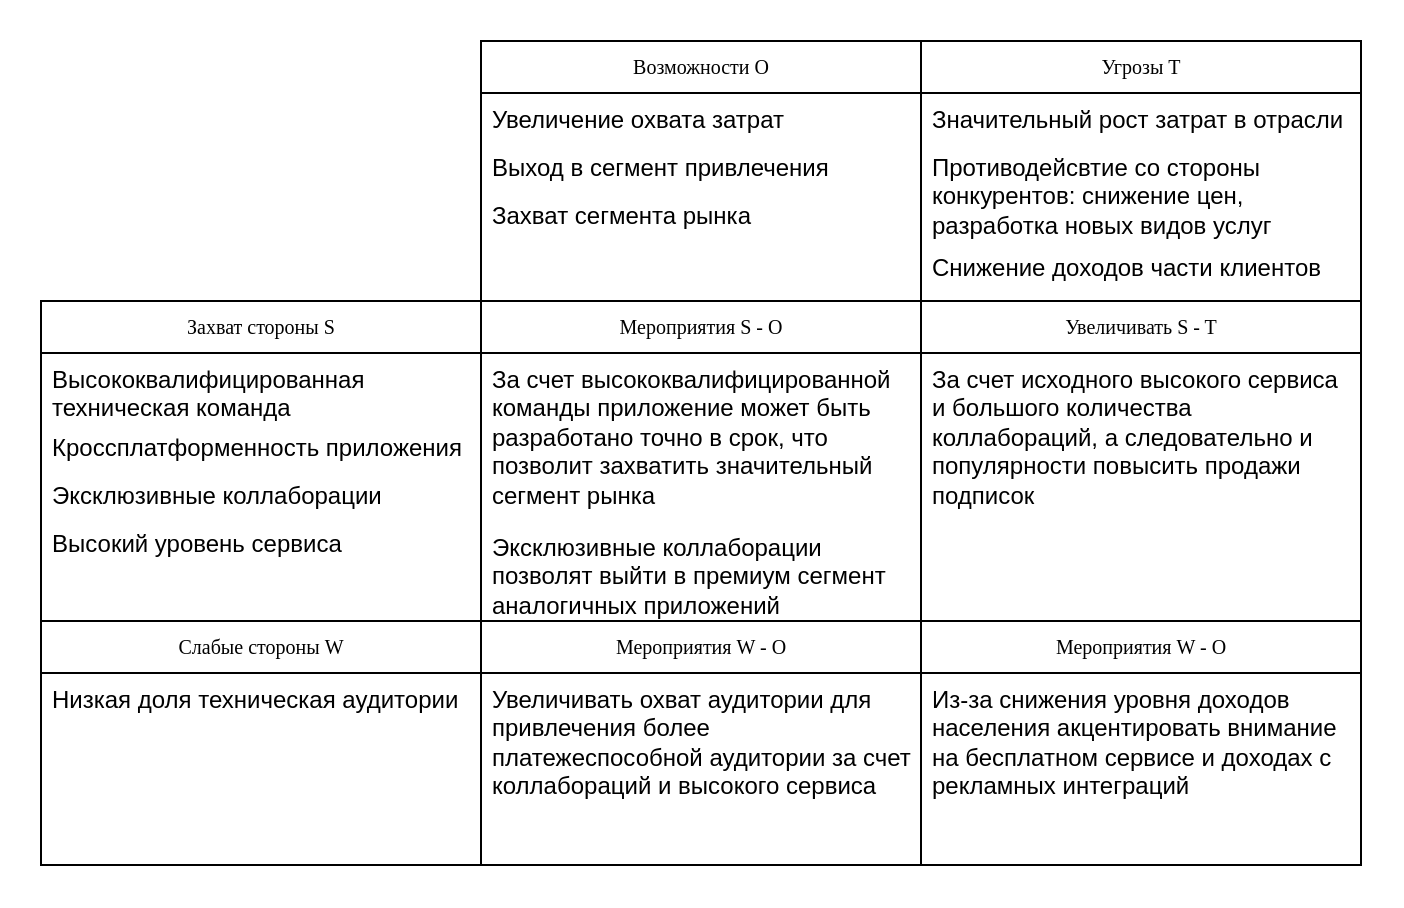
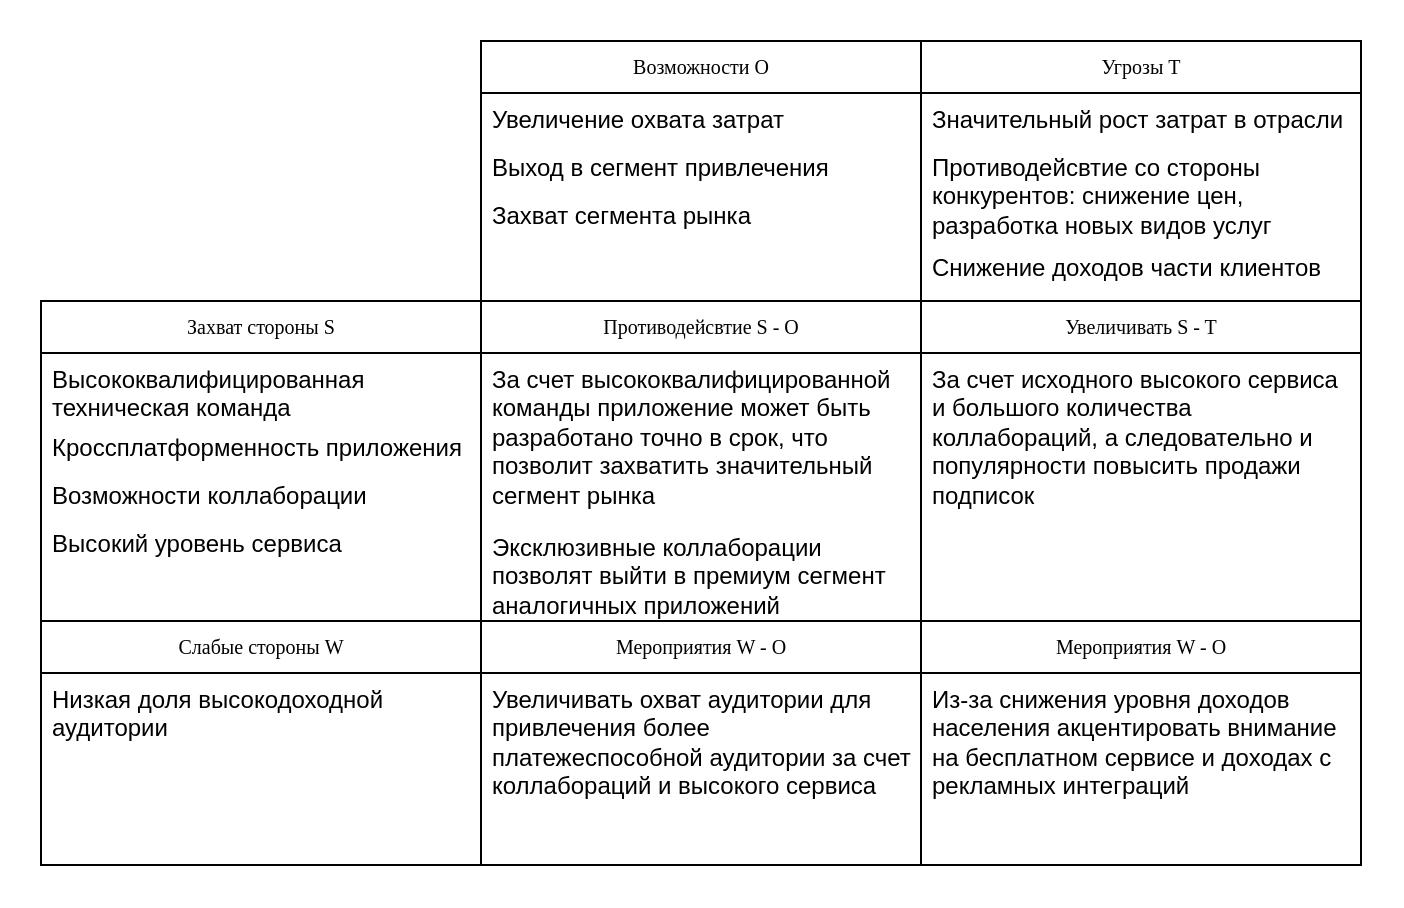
  <mxCell id="0" />
  <mxCell id="1" parent="0" />
  <mxCell id="2" value="Захват стороны S" style="swimlane;html=1;fontStyle=0;childLayout=stackLayout;horizontal=1;startSize=26;fillColor=none;horizontalStack=0;resizeParent=1;resizeLast=0;collapsible=1;marginBottom=0;swimlaneFillColor=#ffffff;rounded=0;shadow=0;comic=0;labelBackgroundColor=none;strokeWidth=1;fontFamily=Verdana;fontSize=10;align=center;" parent="1" vertex="1"><mxGeometry x="20" y="150" width="220" height="160" as="geometry" /></mxCell>
  <mxCell id="3" value="Высококвалифицированная техническая команда" style="text;html=1;strokeColor=none;fillColor=none;align=left;verticalAlign=top;spacingLeft=4;spacingRight=4;whiteSpace=wrap;overflow=hidden;rotatable=0;points=[[0,0.5],[1,0.5]];portConstraint=eastwest;" parent="2" vertex="1"><mxGeometry y="26" width="220" height="34" as="geometry" /></mxCell>
  <mxCell id="4" value="Кроссплатформенность приложения" style="text;html=1;strokeColor=none;fillColor=none;align=left;verticalAlign=top;spacingLeft=4;spacingRight=4;whiteSpace=wrap;overflow=hidden;rotatable=0;points=[[0,0.5],[1,0.5]];portConstraint=eastwest;" vertex="1" parent="2"><mxGeometry y="60" width="220" height="24" as="geometry" /></mxCell>
- <mxCell id="5" value="Эксклюзивные коллаборации" style="text;html=1;strokeColor=none;fillColor=none;align=left;verticalAlign=top;spacingLeft=4;spacingRight=4;whiteSpace=wrap;overflow=hidden;rotatable=0;points=[[0,0.5],[1,0.5]];portConstraint=eastwest;" vertex="1" parent="2"><mxGeometry y="84" width="220" height="24" as="geometry" /></mxCell>
+ <mxCell id="5" value="Возможности коллаборации" style="text;html=1;strokeColor=none;fillColor=none;align=left;verticalAlign=top;spacingLeft=4;spacingRight=4;whiteSpace=wrap;overflow=hidden;rotatable=0;points=[[0,0.5],[1,0.5]];portConstraint=eastwest;" vertex="1" parent="2"><mxGeometry y="84" width="220" height="24" as="geometry" /></mxCell>
  <mxCell id="6" value="Высокий уровень сервиса" style="text;html=1;strokeColor=none;fillColor=none;align=left;verticalAlign=top;spacingLeft=4;spacingRight=4;whiteSpace=wrap;overflow=hidden;rotatable=0;points=[[0,0.5],[1,0.5]];portConstraint=eastwest;" vertex="1" parent="2"><mxGeometry y="108" width="220" height="24" as="geometry" /></mxCell>
  <mxCell id="7" value="Слабые стороны W" style="swimlane;html=1;fontStyle=0;childLayout=stackLayout;horizontal=1;startSize=26;fillColor=none;horizontalStack=0;resizeParent=1;resizeLast=0;collapsible=1;marginBottom=0;swimlaneFillColor=#ffffff;rounded=0;shadow=0;comic=0;labelBackgroundColor=none;strokeWidth=1;fontFamily=Verdana;fontSize=10;align=center;" vertex="1" parent="1"><mxGeometry x="20" y="310" width="220" height="122" as="geometry" /></mxCell>
- <mxCell id="8" value="Низкая доля техническая аудитории" style="text;html=1;strokeColor=none;fillColor=none;align=left;verticalAlign=top;spacingLeft=4;spacingRight=4;whiteSpace=wrap;overflow=hidden;rotatable=0;points=[[0,0.5],[1,0.5]];portConstraint=eastwest;" vertex="1" parent="7"><mxGeometry y="26" width="220" height="34" as="geometry" /></mxCell>
+ <mxCell id="8" value="Низкая доля высокодоходной аудитории" style="text;html=1;strokeColor=none;fillColor=none;align=left;verticalAlign=top;spacingLeft=4;spacingRight=4;whiteSpace=wrap;overflow=hidden;rotatable=0;points=[[0,0.5],[1,0.5]];portConstraint=eastwest;" vertex="1" parent="7"><mxGeometry y="26" width="220" height="34" as="geometry" /></mxCell>
  <mxCell id="9" value="Возможности O" style="swimlane;html=1;fontStyle=0;childLayout=stackLayout;horizontal=1;startSize=26;fillColor=none;horizontalStack=0;resizeParent=1;resizeLast=0;collapsible=1;marginBottom=0;swimlaneFillColor=#ffffff;rounded=0;shadow=0;comic=0;labelBackgroundColor=none;strokeWidth=1;fontFamily=Verdana;fontSize=10;align=center;" vertex="1" parent="1"><mxGeometry x="240" y="20" width="220" height="130" as="geometry" /></mxCell>
  <mxCell id="10" value="Увеличение охвата затрат" style="text;html=1;strokeColor=none;fillColor=none;align=left;verticalAlign=top;spacingLeft=4;spacingRight=4;whiteSpace=wrap;overflow=hidden;rotatable=0;points=[[0,0.5],[1,0.5]];portConstraint=eastwest;" vertex="1" parent="9"><mxGeometry y="26" width="220" height="24" as="geometry" /></mxCell>
  <mxCell id="11" value="Выход в сегмент привлечения" style="text;html=1;strokeColor=none;fillColor=none;align=left;verticalAlign=top;spacingLeft=4;spacingRight=4;whiteSpace=wrap;overflow=hidden;rotatable=0;points=[[0,0.5],[1,0.5]];portConstraint=eastwest;" vertex="1" parent="9"><mxGeometry y="50" width="220" height="24" as="geometry" /></mxCell>
  <mxCell id="12" value="Захват сегмента рынка" style="text;html=1;strokeColor=none;fillColor=none;align=left;verticalAlign=top;spacingLeft=4;spacingRight=4;whiteSpace=wrap;overflow=hidden;rotatable=0;points=[[0,0.5],[1,0.5]];portConstraint=eastwest;" vertex="1" parent="9"><mxGeometry y="74" width="220" height="24" as="geometry" /></mxCell>
- <mxCell id="13" value="Мероприятия S - O" style="swimlane;html=1;fontStyle=0;childLayout=stackLayout;horizontal=1;startSize=26;fillColor=none;horizontalStack=0;resizeParent=1;resizeLast=0;collapsible=1;marginBottom=0;swimlaneFillColor=#ffffff;rounded=0;shadow=0;comic=0;labelBackgroundColor=none;strokeWidth=1;fontFamily=Verdana;fontSize=10;align=center;" vertex="1" parent="1"><mxGeometry x="240" y="150" width="220" height="160" as="geometry" /></mxCell>
+ <mxCell id="13" value="Противодейсвтие S - O" style="swimlane;html=1;fontStyle=0;childLayout=stackLayout;horizontal=1;startSize=26;fillColor=none;horizontalStack=0;resizeParent=1;resizeLast=0;collapsible=1;marginBottom=0;swimlaneFillColor=#ffffff;rounded=0;shadow=0;comic=0;labelBackgroundColor=none;strokeWidth=1;fontFamily=Verdana;fontSize=10;align=center;" vertex="1" parent="1"><mxGeometry x="240" y="150" width="220" height="160" as="geometry" /></mxCell>
  <mxCell id="14" value="За счет высококвалифицированной команды приложение может быть разработано точно в срок, что позволит захватить значительный сегмент рынка" style="text;html=1;strokeColor=none;fillColor=none;align=left;verticalAlign=top;spacingLeft=4;spacingRight=4;whiteSpace=wrap;overflow=hidden;rotatable=0;points=[[0,0.5],[1,0.5]];portConstraint=eastwest;" vertex="1" parent="13"><mxGeometry y="26" width="220" height="84" as="geometry" /></mxCell>
  <mxCell id="15" value="Эксклюзивные коллаборации позволят выйти в премиум сегмент аналогичных приложений" style="text;html=1;strokeColor=none;fillColor=none;align=left;verticalAlign=top;spacingLeft=4;spacingRight=4;whiteSpace=wrap;overflow=hidden;rotatable=0;points=[[0,0.5],[1,0.5]];portConstraint=eastwest;" vertex="1" parent="13"><mxGeometry y="110" width="220" height="50" as="geometry" /></mxCell>
  <mxCell id="16" value="Мероприятия W - O" style="swimlane;html=1;fontStyle=0;childLayout=stackLayout;horizontal=1;startSize=26;fillColor=none;horizontalStack=0;resizeParent=1;resizeLast=0;collapsible=1;marginBottom=0;swimlaneFillColor=#ffffff;rounded=0;shadow=0;comic=0;labelBackgroundColor=none;strokeWidth=1;fontFamily=Verdana;fontSize=10;align=center;" vertex="1" parent="1"><mxGeometry x="240" y="310" width="220" height="122" as="geometry"><mxRectangle x="360" y="190" width="140" height="30" as="alternateBounds" /></mxGeometry></mxCell>
  <mxCell id="17" value="Увеличивать охват аудитории для привлечения более платежеспособной аудитории за счет коллабораций и высокого сервиса" style="text;html=1;strokeColor=none;fillColor=none;align=left;verticalAlign=top;spacingLeft=4;spacingRight=4;whiteSpace=wrap;overflow=hidden;rotatable=0;points=[[0,0.5],[1,0.5]];portConstraint=eastwest;" vertex="1" parent="16"><mxGeometry y="26" width="220" height="94" as="geometry" /></mxCell>
  <mxCell id="18" value="Угрозы T" style="swimlane;html=1;fontStyle=0;childLayout=stackLayout;horizontal=1;startSize=26;fillColor=none;horizontalStack=0;resizeParent=1;resizeLast=0;collapsible=1;marginBottom=0;swimlaneFillColor=#ffffff;rounded=0;shadow=0;comic=0;labelBackgroundColor=none;strokeWidth=1;fontFamily=Verdana;fontSize=10;align=center;" vertex="1" parent="1"><mxGeometry x="460" y="20" width="220" height="130" as="geometry" /></mxCell>
  <mxCell id="19" value="Значительный рост затрат в отрасли" style="text;html=1;strokeColor=none;fillColor=none;align=left;verticalAlign=top;spacingLeft=4;spacingRight=4;whiteSpace=wrap;overflow=hidden;rotatable=0;points=[[0,0.5],[1,0.5]];portConstraint=eastwest;" vertex="1" parent="18"><mxGeometry y="26" width="220" height="24" as="geometry" /></mxCell>
  <mxCell id="20" value="Противодейсвтие со стороны конкурентов: снижение цен, разработка новых видов услуг" style="text;html=1;strokeColor=none;fillColor=none;align=left;verticalAlign=top;spacingLeft=4;spacingRight=4;whiteSpace=wrap;overflow=hidden;rotatable=0;points=[[0,0.5],[1,0.5]];portConstraint=eastwest;" vertex="1" parent="18"><mxGeometry y="50" width="220" height="50" as="geometry" /></mxCell>
  <mxCell id="21" value="Снижение доходов части клиентов" style="text;html=1;strokeColor=none;fillColor=none;align=left;verticalAlign=top;spacingLeft=4;spacingRight=4;whiteSpace=wrap;overflow=hidden;rotatable=0;points=[[0,0.5],[1,0.5]];portConstraint=eastwest;" vertex="1" parent="18"><mxGeometry y="100" width="220" height="20" as="geometry" /></mxCell>
  <mxCell id="22" value="Увеличивать S - T" style="swimlane;html=1;fontStyle=0;childLayout=stackLayout;horizontal=1;startSize=26;fillColor=none;horizontalStack=0;resizeParent=1;resizeLast=0;collapsible=1;marginBottom=0;swimlaneFillColor=#ffffff;rounded=0;shadow=0;comic=0;labelBackgroundColor=none;strokeWidth=1;fontFamily=Verdana;fontSize=10;align=center;" vertex="1" parent="1"><mxGeometry x="460" y="150" width="220" height="160" as="geometry" /></mxCell>
  <mxCell id="23" value="За счет исходного высокого сервиса и большого количества коллабораций, а следовательно и популярности повысить продажи подписок" style="text;html=1;strokeColor=none;fillColor=none;align=left;verticalAlign=top;spacingLeft=4;spacingRight=4;whiteSpace=wrap;overflow=hidden;rotatable=0;points=[[0,0.5],[1,0.5]];portConstraint=eastwest;" vertex="1" parent="22"><mxGeometry y="26" width="220" height="84" as="geometry" /></mxCell>
  <mxCell id="24" value="Мероприятия W - O" style="swimlane;html=1;fontStyle=0;childLayout=stackLayout;horizontal=1;startSize=26;fillColor=none;horizontalStack=0;resizeParent=1;resizeLast=0;collapsible=1;marginBottom=0;swimlaneFillColor=#ffffff;rounded=0;shadow=0;comic=0;labelBackgroundColor=none;strokeWidth=1;fontFamily=Verdana;fontSize=10;align=center;" vertex="1" parent="1"><mxGeometry x="460" y="310" width="220" height="122" as="geometry"><mxRectangle x="360" y="190" width="140" height="30" as="alternateBounds" /></mxGeometry></mxCell>
  <mxCell id="25" value="Из-за снижения уровня доходов населения акцентировать внимание на бесплатном сервисе и доходах с рекламных интеграций" style="text;html=1;strokeColor=none;fillColor=none;align=left;verticalAlign=top;spacingLeft=4;spacingRight=4;whiteSpace=wrap;overflow=hidden;rotatable=0;points=[[0,0.5],[1,0.5]];portConstraint=eastwest;" vertex="1" parent="24"><mxGeometry y="26" width="220" height="94" as="geometry" /></mxCell>
